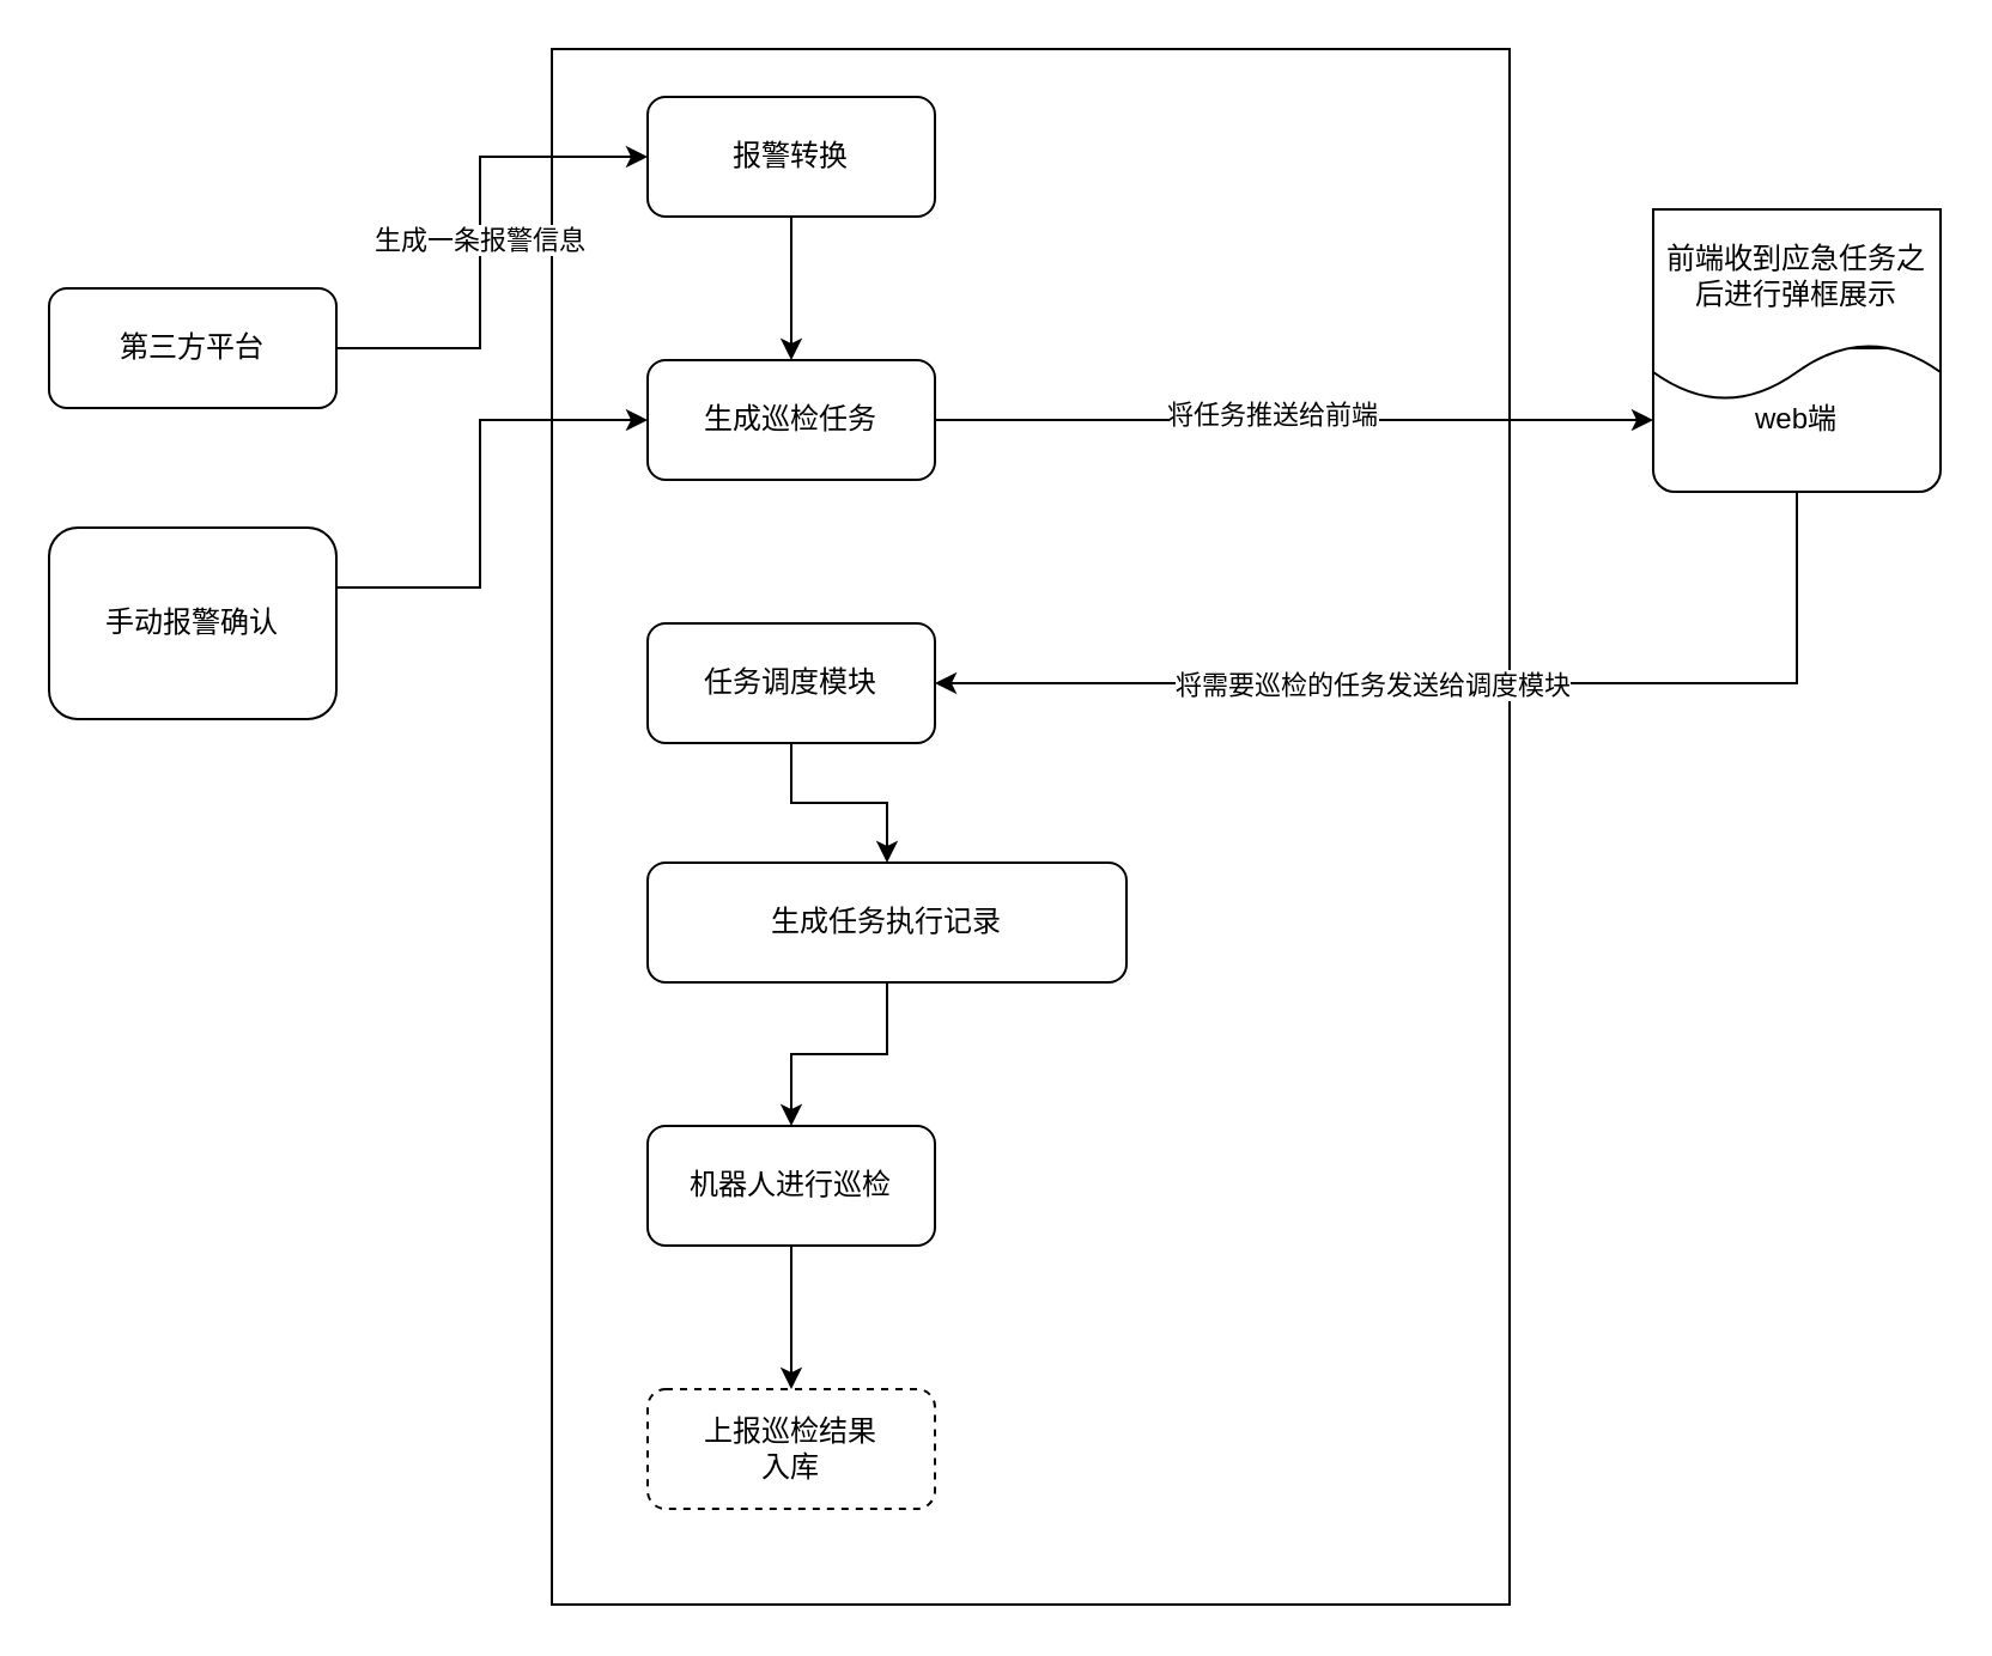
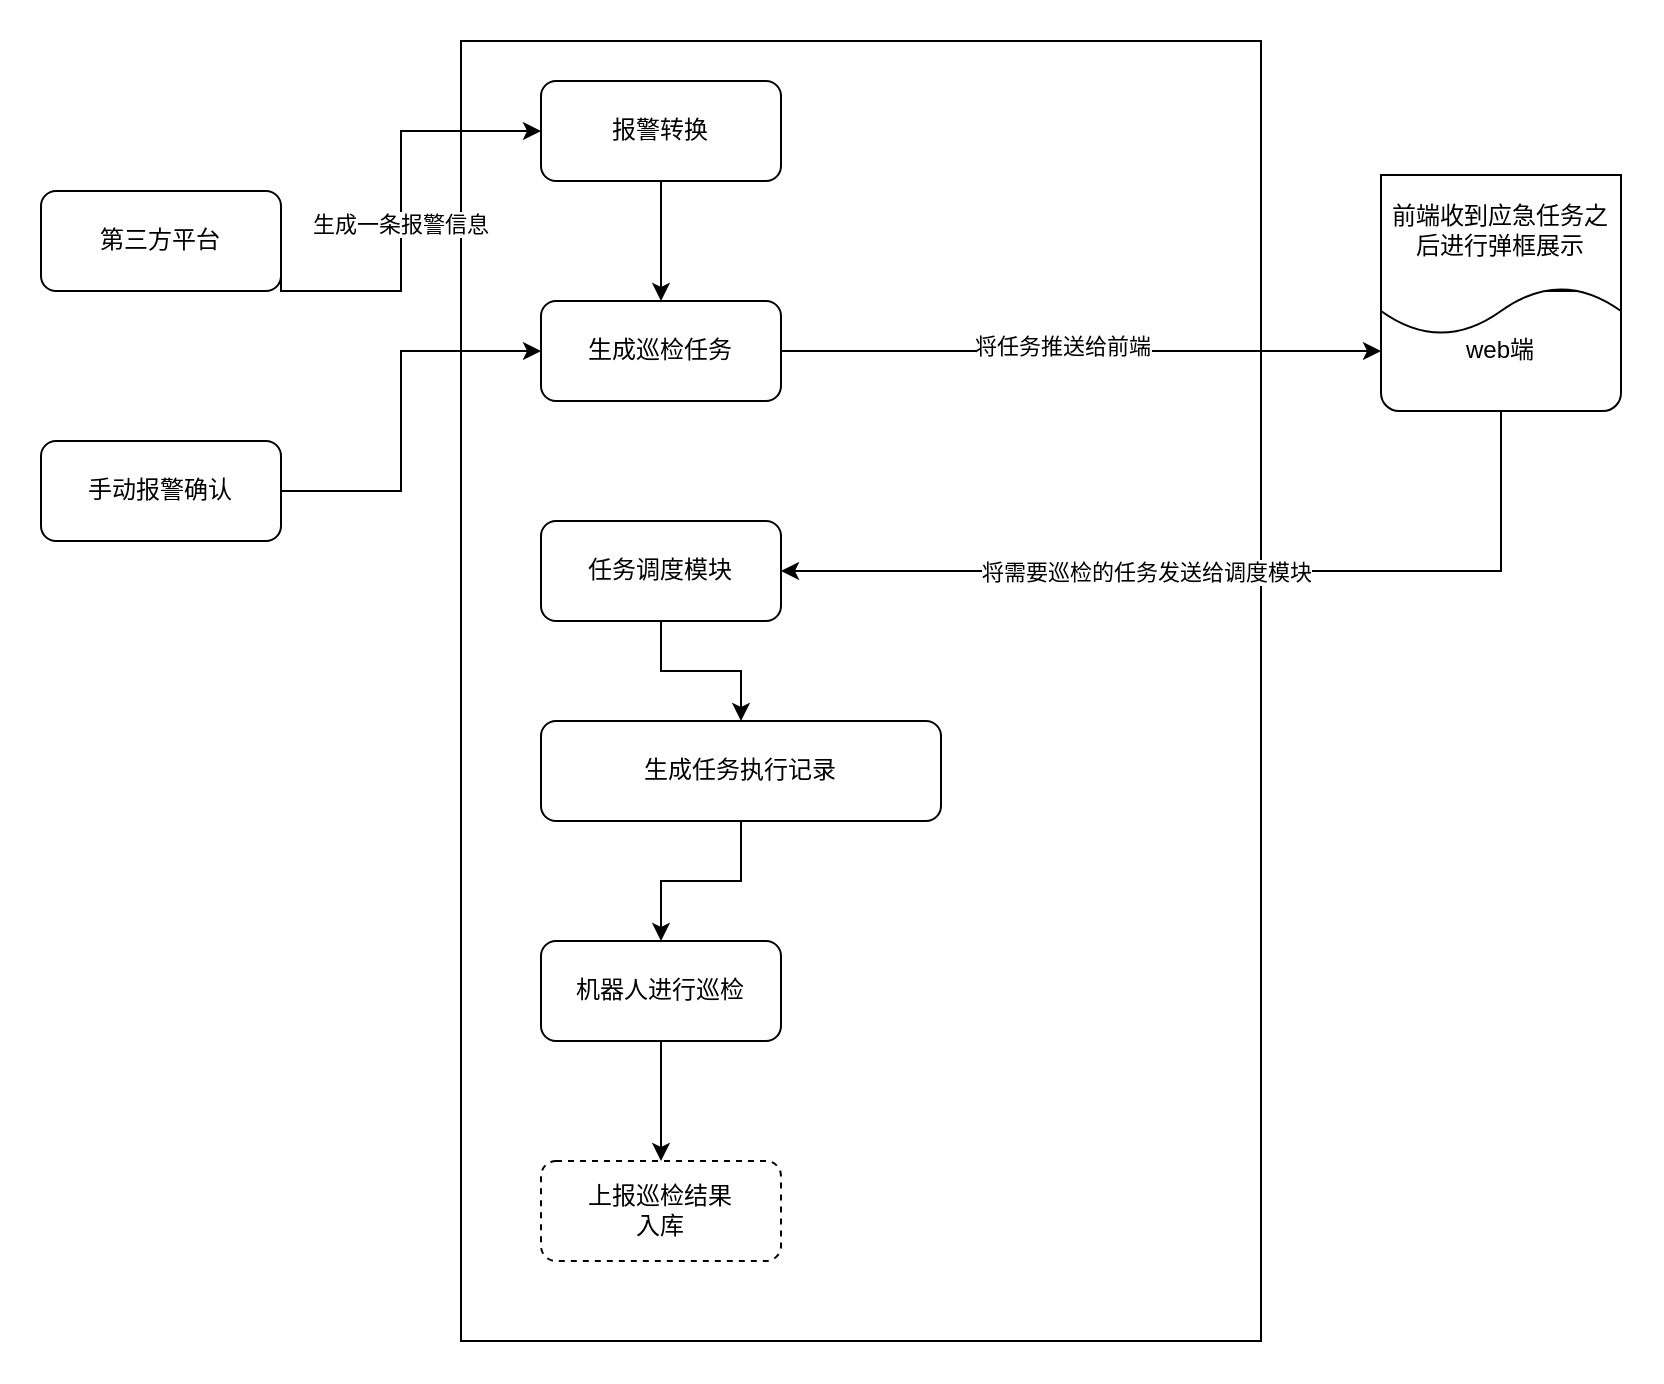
  <mxCell id="0" />
  <mxCell id="1" parent="0" />
  <mxCell id="2" value="" style="rounded=0;whiteSpace=wrap;html=1;" parent="1" vertex="1"><mxGeometry x="230" y="20" width="400" height="650" as="geometry" /></mxCell>
  <mxCell id="3" value="生成一条报警信息" style="edgeStyle=orthogonalEdgeStyle;rounded=0;orthogonalLoop=1;jettySize=auto;html=1;exitX=1;exitY=0.5;exitDx=0;exitDy=0;entryX=0;entryY=0.5;entryDx=0;entryDy=0;" parent="1" source="4" target="6" edge="1"><mxGeometry relative="1" as="geometry"><mxPoint x="190" y="100" as="targetPoint" /><Array as="points"><mxPoint x="200" y="145" /><mxPoint x="200" y="65" /></Array></mxGeometry></mxCell>
- <mxCell id="4" value="第三方平台" style="rounded=1;whiteSpace=wrap;html=1;" parent="1" vertex="1"><mxGeometry x="20" y="120" width="120" height="50" as="geometry" /></mxCell>
+ <mxCell id="4" value="第三方平台" style="rounded=1;whiteSpace=wrap;html=1;" parent="1" vertex="1"><mxGeometry x="20" y="95" width="120" height="50" as="geometry" /></mxCell>
  <mxCell id="5" style="edgeStyle=orthogonalEdgeStyle;rounded=0;orthogonalLoop=1;jettySize=auto;html=1;exitX=0.5;exitY=1;exitDx=0;exitDy=0;entryX=0.5;entryY=0;entryDx=0;entryDy=0;" parent="1" source="6" target="9" edge="1"><mxGeometry relative="1" as="geometry" /></mxCell>
  <mxCell id="6" value="报警转换" style="rounded=1;whiteSpace=wrap;html=1;" parent="1" vertex="1"><mxGeometry x="270" y="40" width="120" height="50" as="geometry" /></mxCell>
  <mxCell id="7" style="edgeStyle=orthogonalEdgeStyle;rounded=0;orthogonalLoop=1;jettySize=auto;html=1;exitX=1;exitY=0.5;exitDx=0;exitDy=0;entryX=0;entryY=0.5;entryDx=0;entryDy=0;" parent="1" source="9" target="12" edge="1"><mxGeometry relative="1" as="geometry" /></mxCell>
  <mxCell id="8" value="将任务推送给前端" style="edgeLabel;html=1;align=center;verticalAlign=middle;resizable=0;points=[];" parent="7" vertex="1" connectable="0"><mxGeometry x="-0.067" y="3" relative="1" as="geometry"><mxPoint as="offset" /></mxGeometry></mxCell>
  <mxCell id="9" value="生成巡检任务" style="rounded=1;whiteSpace=wrap;html=1;" parent="1" vertex="1"><mxGeometry x="270" y="150" width="120" height="50" as="geometry" /></mxCell>
  <mxCell id="10" style="edgeStyle=orthogonalEdgeStyle;rounded=0;orthogonalLoop=1;jettySize=auto;html=1;exitX=0.5;exitY=1;exitDx=0;exitDy=0;entryX=1;entryY=0.5;entryDx=0;entryDy=0;" parent="1" source="12" target="14" edge="1"><mxGeometry relative="1" as="geometry" /></mxCell>
  <mxCell id="11" value="将需要巡检的任务发送给调度模块" style="edgeLabel;html=1;align=center;verticalAlign=middle;resizable=0;points=[];" parent="10" vertex="1" connectable="0"><mxGeometry x="0.172" relative="1" as="geometry"><mxPoint as="offset" /></mxGeometry></mxCell>
  <mxCell id="12" value="web端" style="rounded=1;whiteSpace=wrap;html=1;" parent="1" vertex="1"><mxGeometry x="690" y="145" width="120" height="60" as="geometry" /></mxCell>
  <mxCell id="13" style="edgeStyle=orthogonalEdgeStyle;rounded=0;orthogonalLoop=1;jettySize=auto;html=1;exitX=0.5;exitY=1;exitDx=0;exitDy=0;entryX=0.5;entryY=0;entryDx=0;entryDy=0;" parent="1" source="14" target="16" edge="1"><mxGeometry relative="1" as="geometry" /></mxCell>
  <mxCell id="14" value="任务调度模块" style="rounded=1;whiteSpace=wrap;html=1;" parent="1" vertex="1"><mxGeometry x="270" y="260" width="120" height="50" as="geometry" /></mxCell>
  <mxCell id="15" style="edgeStyle=orthogonalEdgeStyle;rounded=0;orthogonalLoop=1;jettySize=auto;html=1;exitX=0.5;exitY=1;exitDx=0;exitDy=0;entryX=0.5;entryY=0;entryDx=0;entryDy=0;" parent="1" source="16" target="18" edge="1"><mxGeometry relative="1" as="geometry" /></mxCell>
  <mxCell id="16" value="生成任务执行记录" style="rounded=1;whiteSpace=wrap;html=1;" parent="1" vertex="1"><mxGeometry x="270" y="360" width="200" height="50" as="geometry" /></mxCell>
  <mxCell id="17" style="edgeStyle=orthogonalEdgeStyle;rounded=0;orthogonalLoop=1;jettySize=auto;html=1;exitX=0.5;exitY=1;exitDx=0;exitDy=0;" parent="1" source="18" target="19" edge="1"><mxGeometry relative="1" as="geometry" /></mxCell>
  <mxCell id="18" value="机器人进行巡检" style="rounded=1;whiteSpace=wrap;html=1;" parent="1" vertex="1"><mxGeometry x="270" y="470" width="120" height="50" as="geometry" /></mxCell>
  <mxCell id="19" value="上报巡检结果&lt;br&gt;入库" style="rounded=1;whiteSpace=wrap;html=1;dashed=1;" parent="1" vertex="1"><mxGeometry x="270" y="580" width="120" height="50" as="geometry" /></mxCell>
  <mxCell id="20" style="edgeStyle=orthogonalEdgeStyle;rounded=0;orthogonalLoop=1;jettySize=auto;html=1;exitX=1;exitY=0.5;exitDx=0;exitDy=0;entryX=0;entryY=0.5;entryDx=0;entryDy=0;" parent="1" source="21" target="9" edge="1"><mxGeometry relative="1" as="geometry"><Array as="points"><mxPoint x="200" y="245" /><mxPoint x="200" y="175" /></Array></mxGeometry></mxCell>
- <mxCell id="21" value="手动报警确认" style="rounded=1;whiteSpace=wrap;html=1;" parent="1" vertex="1"><mxGeometry x="20" y="220" width="120" height="80" as="geometry" /></mxCell>
+ <mxCell id="21" value="手动报警确认" style="rounded=1;whiteSpace=wrap;html=1;" parent="1" vertex="1"><mxGeometry x="20" y="220" width="120" height="50" as="geometry" /></mxCell>
  <mxCell id="22" value="前端收到应急任务之后进行弹框展示" style="shape=document;whiteSpace=wrap;html=1;boundedLbl=1;" parent="1" vertex="1"><mxGeometry x="690" y="87" width="120" height="80" as="geometry" /></mxCell>
